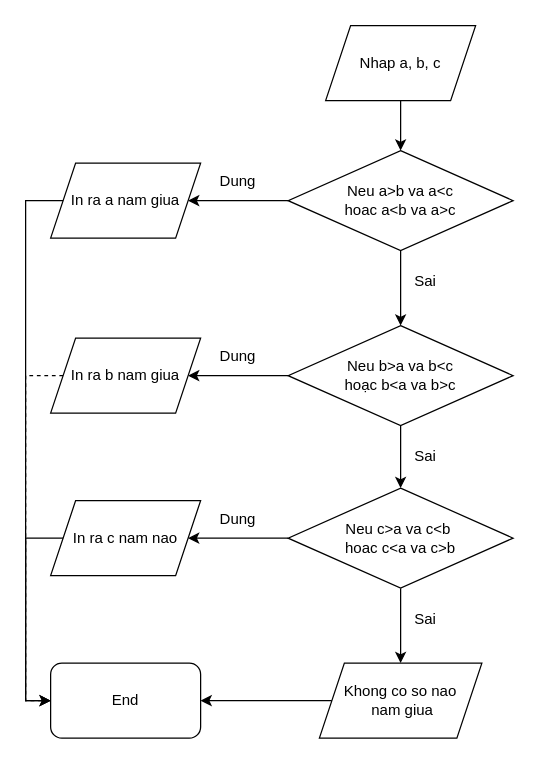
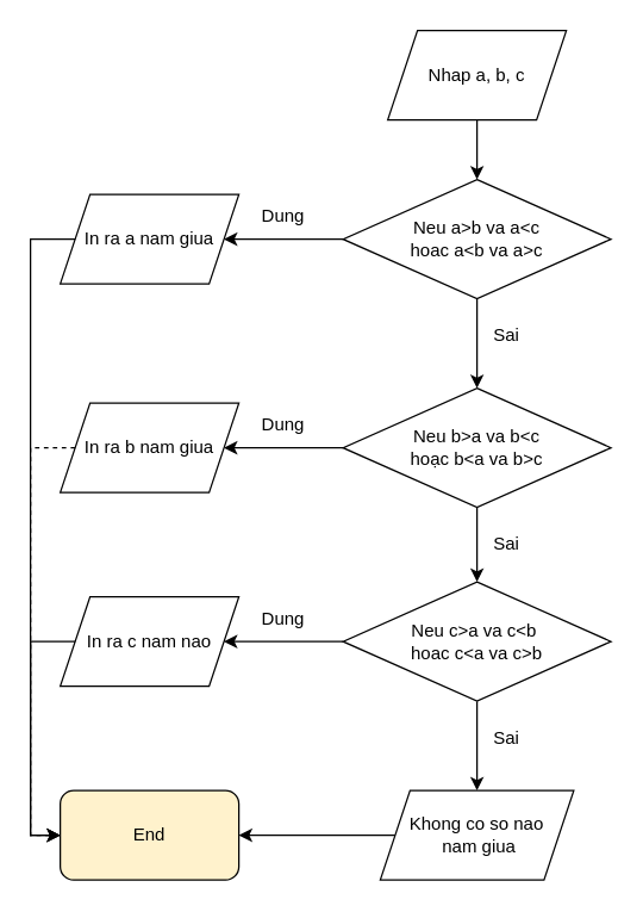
  <mxCell id="0" />
  <mxCell id="1" parent="0" />
  <mxCell id="2" value="" style="edgeStyle=orthogonalEdgeStyle;rounded=0;orthogonalLoop=1;jettySize=auto;html=1;" edge="1" parent="1" source="3" target="6"><mxGeometry relative="1" as="geometry" /></mxCell>
  <mxCell id="3" value="Nhap a, b, c" style="shape=parallelogram;perimeter=parallelogramPerimeter;whiteSpace=wrap;html=1;fixedSize=1;" vertex="1" parent="1"><mxGeometry x="260" y="20" width="120" height="60" as="geometry" /></mxCell>
  <mxCell id="4" value="" style="edgeStyle=orthogonalEdgeStyle;rounded=0;orthogonalLoop=1;jettySize=auto;html=1;" edge="1" parent="1" source="6"><mxGeometry relative="1" as="geometry"><mxPoint x="150" y="160" as="targetPoint" /></mxGeometry></mxCell>
  <mxCell id="5" value="" style="edgeStyle=orthogonalEdgeStyle;rounded=0;orthogonalLoop=1;jettySize=auto;html=1;" edge="1" parent="1" source="6" target="9"><mxGeometry relative="1" as="geometry" /></mxCell>
  <mxCell id="6" value="Neu a&amp;gt;b va a&amp;lt;c&lt;div&gt;hoac a&amp;lt;b va a&amp;gt;c&lt;/div&gt;" style="rhombus;whiteSpace=wrap;html=1;" vertex="1" parent="1"><mxGeometry x="230" y="120" width="180" height="80" as="geometry" /></mxCell>
  <mxCell id="7" value="" style="edgeStyle=orthogonalEdgeStyle;rounded=0;orthogonalLoop=1;jettySize=auto;html=1;" edge="1" parent="1" source="9" target="14"><mxGeometry relative="1" as="geometry" /></mxCell>
  <mxCell id="8" value="" style="edgeStyle=orthogonalEdgeStyle;rounded=0;orthogonalLoop=1;jettySize=auto;html=1;" edge="1" parent="1" source="9"><mxGeometry relative="1" as="geometry"><mxPoint x="150" y="300" as="targetPoint" /></mxGeometry></mxCell>
  <mxCell id="9" value="Neu b&amp;gt;a va b&amp;lt;c&lt;div&gt;hoạc b&amp;lt;a va b&amp;gt;c&lt;/div&gt;" style="rhombus;whiteSpace=wrap;html=1;" vertex="1" parent="1"><mxGeometry x="230" y="260" width="180" height="80" as="geometry" /></mxCell>
  <mxCell id="10" value="Dung" style="text;html=1;align=center;verticalAlign=middle;whiteSpace=wrap;rounded=0;" vertex="1" parent="1"><mxGeometry x="160" y="130" width="60" height="30" as="geometry" /></mxCell>
  <mxCell id="11" value="Sai" style="text;html=1;align=center;verticalAlign=middle;whiteSpace=wrap;rounded=0;" vertex="1" parent="1"><mxGeometry x="310" y="210" width="60" height="30" as="geometry" /></mxCell>
  <mxCell id="12" value="" style="edgeStyle=orthogonalEdgeStyle;rounded=0;orthogonalLoop=1;jettySize=auto;html=1;entryX=1;entryY=0.5;entryDx=0;entryDy=0;" edge="1" parent="1" source="14" target="25"><mxGeometry relative="1" as="geometry"><mxPoint x="150" y="430" as="targetPoint" /></mxGeometry></mxCell>
  <mxCell id="13" value="" style="edgeStyle=orthogonalEdgeStyle;rounded=0;orthogonalLoop=1;jettySize=auto;html=1;" edge="1" parent="1" source="14"><mxGeometry relative="1" as="geometry"><mxPoint x="320" y="530" as="targetPoint" /></mxGeometry></mxCell>
  <mxCell id="14" value="Neu c&amp;gt;a va c&amp;lt;b&amp;nbsp;&lt;div&gt;hoac c&amp;lt;a va c&amp;gt;b&lt;/div&gt;" style="rhombus;whiteSpace=wrap;html=1;" vertex="1" parent="1"><mxGeometry x="230" y="390" width="180" height="80" as="geometry" /></mxCell>
  <mxCell id="15" value="Sai" style="text;html=1;align=center;verticalAlign=middle;whiteSpace=wrap;rounded=0;" vertex="1" parent="1"><mxGeometry x="310" y="350" width="60" height="30" as="geometry" /></mxCell>
  <mxCell id="16" value="Dung" style="text;html=1;align=center;verticalAlign=middle;whiteSpace=wrap;rounded=0;" vertex="1" parent="1"><mxGeometry x="160" y="270" width="60" height="30" as="geometry" /></mxCell>
  <mxCell id="17" value="Dung" style="text;html=1;align=center;verticalAlign=middle;whiteSpace=wrap;rounded=0;" vertex="1" parent="1"><mxGeometry x="160" y="400" width="60" height="30" as="geometry" /></mxCell>
  <mxCell id="18" value="Sai" style="text;html=1;align=center;verticalAlign=middle;whiteSpace=wrap;rounded=0;" vertex="1" parent="1"><mxGeometry x="310" y="480" width="60" height="30" as="geometry" /></mxCell>
  <mxCell id="19" value="" style="edgeStyle=orthogonalEdgeStyle;rounded=0;orthogonalLoop=1;jettySize=auto;html=1;fontFamily=Helvetica;fontSize=12;fontColor=default;" edge="1" parent="1" source="20" target="21"><mxGeometry relative="1" as="geometry" /></mxCell>
  <mxCell id="20" value="Khong co so nao&lt;div&gt;&amp;nbsp;nam giua&lt;/div&gt;" style="shape=parallelogram;perimeter=parallelogramPerimeter;whiteSpace=wrap;html=1;fixedSize=1;" vertex="1" parent="1"><mxGeometry x="255" y="530" width="130" height="60" as="geometry" /></mxCell>
- <mxCell id="21" value="End" style="rounded=1;whiteSpace=wrap;html=1;" vertex="1" parent="1"><mxGeometry y="530" width="120" height="60" as="geometry" x="40" /></mxCell>
+ <mxCell id="21" value="End" style="rounded=1;whiteSpace=wrap;html=1;fillColor=#fff2cc;" vertex="1" parent="1"><mxGeometry y="530" width="120" height="60" as="geometry" x="40" /></mxCell>
  <mxCell id="22" value="In ra a nam giua" style="shape=parallelogram;perimeter=parallelogramPerimeter;whiteSpace=wrap;html=1;fixedSize=1;strokeColor=default;align=center;verticalAlign=middle;fontFamily=Helvetica;fontSize=12;fontColor=default;fillColor=default;" vertex="1" parent="1"><mxGeometry y="130" width="120" height="60" as="geometry" x="40" /></mxCell>
  <mxCell id="23" value="" style="edgeStyle=orthogonalEdgeStyle;rounded=0;orthogonalLoop=1;jettySize=auto;html=1;fontFamily=Helvetica;fontSize=12;fontColor=default;entryX=0;entryY=0.5;entryDx=0;entryDy=0;dashed=1;" edge="1" parent="1" source="24" target="21"><mxGeometry relative="1" as="geometry"><mxPoint x="-60" y="300" as="targetPoint" /><Array as="points"><mxPoint x="20" y="300" /><mxPoint x="20" y="560" /></Array></mxGeometry></mxCell>
  <mxCell id="24" value="In ra b nam giua" style="shape=parallelogram;perimeter=parallelogramPerimeter;whiteSpace=wrap;html=1;fixedSize=1;strokeColor=default;align=center;verticalAlign=middle;fontFamily=Helvetica;fontSize=12;fontColor=default;fillColor=default;" vertex="1" parent="1"><mxGeometry y="270" width="120" height="60" as="geometry" x="40" /></mxCell>
  <mxCell id="25" value="In ra c nam nao" style="shape=parallelogram;perimeter=parallelogramPerimeter;whiteSpace=wrap;html=1;fixedSize=1;strokeColor=default;align=center;verticalAlign=middle;fontFamily=Helvetica;fontSize=12;fontColor=default;fillColor=default;" vertex="1" parent="1"><mxGeometry y="400" width="120" height="60" as="geometry" x="40" /></mxCell>
  <mxCell id="26" value="" style="endArrow=classic;html=1;rounded=0;fontFamily=Helvetica;fontSize=12;fontColor=default;exitX=0;exitY=0.5;exitDx=0;exitDy=0;entryX=0;entryY=0.5;entryDx=0;entryDy=0;" edge="1" parent="1" source="25" target="21"><mxGeometry width="50" height="50" relative="1" as="geometry"><mxPoint x="370" y="400" as="sourcePoint" /><mxPoint x="420" y="350" as="targetPoint" /><Array as="points"><mxPoint x="20" y="430" /><mxPoint x="20" y="560" /></Array></mxGeometry></mxCell>
- <mxCell id="27" value="" style="endArrow=open;html=1;rounded=0;fontFamily=Helvetica;fontSize=12;fontColor=default;entryX=0;entryY=0.5;entryDx=0;entryDy=0;exitX=0;exitY=0.5;exitDx=0;exitDy=0;" edge="1" parent="1" source="22" target="21"><mxGeometry width="50" height="50" relative="1" as="geometry"><mxPoint x="-40" y="250" as="sourcePoint" /><mxPoint x="10" y="200" as="targetPoint" /><Array as="points"><mxPoint x="20" y="160" /><mxPoint x="20" y="560" /></Array></mxGeometry></mxCell>
+ <mxCell id="27" value="" style="endArrow=classic;html=1;rounded=0;fontFamily=Helvetica;fontSize=12;fontColor=default;entryX=0;entryY=0.5;entryDx=0;entryDy=0;exitX=0;exitY=0.5;exitDx=0;exitDy=0;" edge="1" parent="1" source="22" target="21"><mxGeometry width="50" height="50" relative="1" as="geometry"><mxPoint x="-40" y="250" as="sourcePoint" /><mxPoint x="10" y="200" as="targetPoint" /><Array as="points"><mxPoint x="20" y="160" /><mxPoint x="20" y="560" /></Array></mxGeometry></mxCell>
